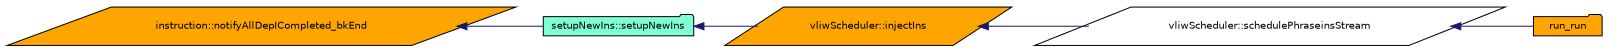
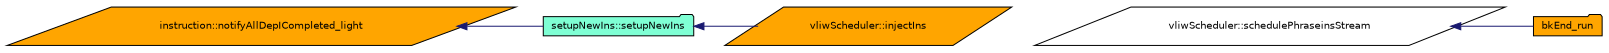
  digraph {
    rankdir=LR
    node [color=black fillcolor=orange fontname=Helvetica fontsize=10 shape=parallelogram style=filled]
    edge [color=midnightblue dir=back fontname=Helvetica fontsize=10 labelfontname=Helvetica labelfontsize=10 style=solid]
-   n1 [fontcolor=black height=0.2 label="instruction::notifyAllDepICompleted_bkEnd" width=0.4]
+   n1 [fontcolor=black height=0.2 label="instruction::notifyAllDepICompleted_light" width=0.4]
    n2 [fillcolor=aquamarine height=0.2 label="setupNewIns::setupNewIns" shape=folder width=0.4]
    n3 [height=0.2 label="vliwScheduler::injectIns" width=0.4]
    n4 [fillcolor=white height=0.2 label="vliwScheduler::schedulePhraseinsStream" width=0.4]
-   n5 [height=0.2 label=run_run shape=folder width=0.4]
+   n5 [height=0.2 label=bkEnd_run shape=folder width=0.4]
    n1 -> n2
    n2 -> n3
-   n3 -> n4
    n4 -> n5
  }
